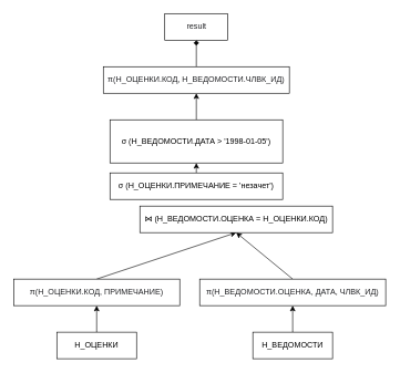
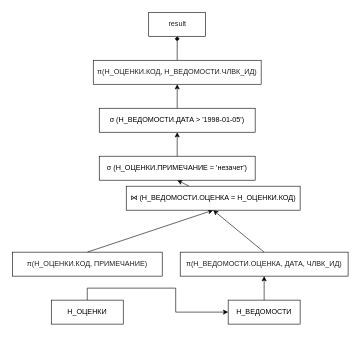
  <mxCell id="0" />
  <mxCell id="1" parent="0" />
- <mxCell id="2" style="edgeStyle=orthogonalEdgeStyle;rounded=0;orthogonalLoop=1;jettySize=auto;html=1;exitX=0.5;exitY=0;exitDx=0;exitDy=0;fontSize=12;" edge="1" parent="1" source="3" target="7"><mxGeometry relative="1" as="geometry" /></mxCell>
+ <mxCell id="2" style="edgeStyle=orthogonalEdgeStyle;rounded=0;orthogonalLoop=1;jettySize=auto;html=1;exitX=0.5;exitY=0;exitDx=0;exitDy=0;fontSize=12;" edge="1" parent="1" source="3" target="5"><mxGeometry relative="1" as="geometry" /></mxCell>
  <mxCell id="3" value="Н_ОЦЕНКИ" style="rounded=0;whiteSpace=wrap;html=1;" vertex="1" parent="1"><mxGeometry x="85" y="500" width="120" height="40" as="geometry" /></mxCell>
  <mxCell id="4" style="edgeStyle=orthogonalEdgeStyle;rounded=0;orthogonalLoop=1;jettySize=auto;html=1;entryX=0.5;entryY=1;entryDx=0;entryDy=0;fontSize=12;" edge="1" parent="1" source="5" target="9"><mxGeometry relative="1" as="geometry" /></mxCell>
  <mxCell id="5" value="Н_ВЕДОМОСТИ" style="rounded=0;whiteSpace=wrap;html=1;" vertex="1" parent="1"><mxGeometry x="380" y="500" width="120" height="40" as="geometry" /></mxCell>
  <mxCell id="6" style="rounded=0;orthogonalLoop=1;jettySize=auto;html=1;entryX=0.5;entryY=1;entryDx=0;entryDy=0;fontSize=12;exitX=0.5;exitY=0;exitDx=0;exitDy=0;" edge="1" parent="1" source="7" target="11"><mxGeometry relative="1" as="geometry" /></mxCell>
  <mxCell id="7" value="&lt;span style=&quot;color: rgb(32 , 33 , 36) ; font-family: &amp;#34;arial&amp;#34; , sans-serif ; text-align: left ; background-color: rgb(255 , 255 , 255)&quot;&gt;&lt;font style=&quot;font-size: 12px&quot;&gt;π(Н_ОЦЕНКИ.КОД, ПРИМЕЧАНИЕ)&lt;/font&gt;&lt;/span&gt;" style="rounded=0;whiteSpace=wrap;html=1;" vertex="1" parent="1"><mxGeometry x="20" y="420" width="250" height="40" as="geometry" /></mxCell>
  <mxCell id="8" style="edgeStyle=none;rounded=0;orthogonalLoop=1;jettySize=auto;html=1;entryX=0.5;entryY=1;entryDx=0;entryDy=0;fontSize=12;exitX=0.5;exitY=0;exitDx=0;exitDy=0;" edge="1" parent="1" source="9" target="11"><mxGeometry relative="1" as="geometry" /></mxCell>
  <mxCell id="9" value="&lt;span style=&quot;color: rgb(32 , 33 , 36) ; font-family: &amp;#34;arial&amp;#34; , sans-serif ; text-align: left ; background-color: rgb(255 , 255 , 255)&quot;&gt;&lt;font style=&quot;font-size: 12px&quot;&gt;π(Н_ВЕДОМОСТИ.ОЦЕНКА, ДАТА, ЧЛВК_ИД)&lt;/font&gt;&lt;/span&gt;" style="rounded=0;whiteSpace=wrap;html=1;" vertex="1" parent="1"><mxGeometry x="300" y="420" width="280" height="40" as="geometry" /></mxCell>
+ <mxCell id="10" style="edgeStyle=none;rounded=0;orthogonalLoop=1;jettySize=auto;html=1;entryX=0.5;entryY=1;entryDx=0;entryDy=0;fontSize=12;" edge="1" parent="1" source="11" target="13"><mxGeometry relative="1" as="geometry" /></mxCell>
  <mxCell id="11" value="⋈ (Н_ВЕДОМОСТИ.ОЦЕНКА = Н_ОЦЕНКИ.КОД)" style="rounded=0;whiteSpace=wrap;html=1;fontSize=12;" vertex="1" parent="1"><mxGeometry x="210" y="310" width="290" height="40" as="geometry" /></mxCell>
  <mxCell id="12" style="edgeStyle=none;rounded=0;orthogonalLoop=1;jettySize=auto;html=1;entryX=0.5;entryY=1;entryDx=0;entryDy=0;fontSize=12;" edge="1" parent="1" source="13" target="15"><mxGeometry relative="1" as="geometry" /></mxCell>
  <mxCell id="13" value="σ (Н_ОЦЕНКИ.ПРИМЕЧАНИЕ = 'незачет')" style="rounded=0;whiteSpace=wrap;html=1;fontSize=12;" vertex="1" parent="1"><mxGeometry x="165" y="260" width="260" height="40" as="geometry" /></mxCell>
  <mxCell id="14" style="edgeStyle=none;rounded=0;orthogonalLoop=1;jettySize=auto;html=1;entryX=0.5;entryY=1;entryDx=0;entryDy=0;fontSize=12;" edge="1" parent="1" source="15" target="17"><mxGeometry relative="1" as="geometry" /></mxCell>
- <mxCell id="15" value="σ (Н_ВЕДОМОСТИ.ДАТА &amp;gt; '1998-01-05')" style="rounded=0;whiteSpace=wrap;html=1;fontSize=12;" vertex="1" parent="1"><mxGeometry x="165" y="180" width="260" height="65" as="geometry" /></mxCell>
+ <mxCell id="15" value="σ (Н_ВЕДОМОСТИ.ДАТА &amp;gt; '1998-01-05')" style="rounded=0;whiteSpace=wrap;html=1;fontSize=12;" vertex="1" parent="1"><mxGeometry x="165" y="180" width="260" height="40" as="geometry" /></mxCell>
  <mxCell id="16" style="edgeStyle=none;rounded=0;orthogonalLoop=1;jettySize=auto;html=1;entryX=0.5;entryY=1;entryDx=0;entryDy=0;fontSize=12;endArrow=diamond;" edge="1" parent="1" source="17" target="18"><mxGeometry relative="1" as="geometry" /></mxCell>
  <mxCell id="17" value="&lt;span style=&quot;color: rgb(32 , 33 , 36) ; font-family: &amp;#34;arial&amp;#34; , sans-serif ; text-align: left ; background-color: rgb(255 , 255 , 255)&quot;&gt;&lt;font style=&quot;font-size: 12px&quot;&gt;π(Н_ОЦЕНКИ.КОД, Н_ВЕДОМОСТИ.ЧЛВК_ИД)&lt;/font&gt;&lt;/span&gt;" style="rounded=0;whiteSpace=wrap;html=1;" vertex="1" parent="1"><mxGeometry x="155" y="100" width="280" height="40" as="geometry" /></mxCell>
  <mxCell id="18" value="&lt;div style=&quot;text-align: left&quot;&gt;&lt;font color=&quot;#202124&quot; face=&quot;arial, sans-serif&quot;&gt;&lt;span style=&quot;background-color: rgb(255 , 255 , 255)&quot;&gt;result&lt;/span&gt;&lt;/font&gt;&lt;/div&gt;" style="rounded=0;whiteSpace=wrap;html=1;" vertex="1" parent="1"><mxGeometry x="247.5" y="20" width="95" height="40" as="geometry" /></mxCell>
